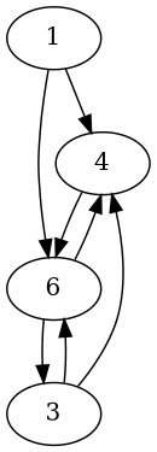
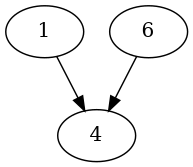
  digraph {
    1
    4
    n3 [label=6]
-   3
    1 -> 4
-   1 -> n3
-   4 -> n3
    n3 -> 4
-   n3 -> 3
-   3 -> 4
-   3 -> n3
  }
